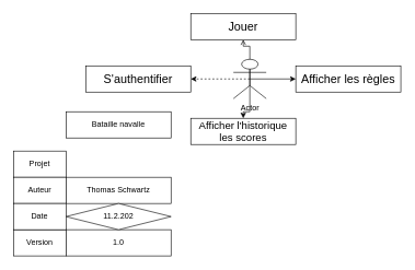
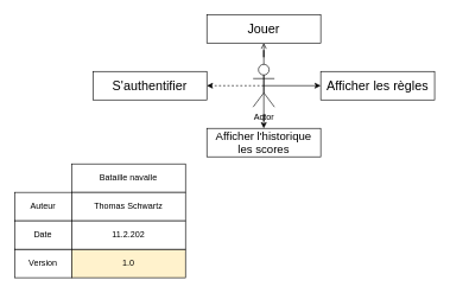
  <mxCell id="0" />
  <mxCell id="1" parent="0" />
  <mxCell id="2" style="edgeStyle=orthogonalEdgeStyle;rounded=0;orthogonalLoop=1;jettySize=auto;html=1;exitX=0.5;exitY=0.5;exitDx=0;exitDy=0;exitPerimeter=0;entryX=1;entryY=0.5;entryDx=0;entryDy=0;dashed=1;" edge="1" parent="1" source="6" target="7"><mxGeometry relative="1" as="geometry" /></mxCell>
  <mxCell id="3" style="edgeStyle=orthogonalEdgeStyle;rounded=0;orthogonalLoop=1;jettySize=auto;html=1;exitX=0.5;exitY=0.5;exitDx=0;exitDy=0;exitPerimeter=0;entryX=0.5;entryY=1;entryDx=0;entryDy=0;endArrow=open;" edge="1" parent="1" source="6" target="8"><mxGeometry relative="1" as="geometry" /></mxCell>
  <mxCell id="4" style="edgeStyle=orthogonalEdgeStyle;rounded=0;orthogonalLoop=1;jettySize=auto;html=1;exitX=0.5;exitY=0.5;exitDx=0;exitDy=0;exitPerimeter=0;entryX=0.5;entryY=0;entryDx=0;entryDy=0;" edge="1" parent="1" source="6" target="9"><mxGeometry relative="1" as="geometry" /></mxCell>
  <mxCell id="5" style="edgeStyle=orthogonalEdgeStyle;rounded=0;orthogonalLoop=1;jettySize=auto;html=1;exitX=0.5;exitY=0.5;exitDx=0;exitDy=0;exitPerimeter=0;entryX=0;entryY=0.5;entryDx=0;entryDy=0;" edge="1" parent="1" source="6" target="18"><mxGeometry relative="1" as="geometry" /></mxCell>
- <mxCell id="6" value="Actor" style="shape=umlActor;verticalLabelPosition=bottom;verticalAlign=top;html=1;outlineConnect=0;" vertex="1" parent="1"><mxGeometry x="355" y="90" width="50" height="60" as="geometry" /></mxCell>
+ <mxCell id="6" value="Actor" style="shape=umlActor;verticalLabelPosition=bottom;verticalAlign=top;html=1;outlineConnect=0;" vertex="1" parent="1"><mxGeometry x="355" y="90" width="30" height="60" as="geometry" /></mxCell>
  <mxCell id="7" value="&lt;font style=&quot;font-size: 18px&quot;&gt;S'authentifier&lt;/font&gt;" style="rounded=0;whiteSpace=wrap;html=1;" vertex="1" parent="1"><mxGeometry x="130" y="100" width="160" height="40" as="geometry" /></mxCell>
  <mxCell id="8" value="&lt;font style=&quot;font-size: 18px&quot;&gt;Jouer&lt;/font&gt;" style="rounded=0;whiteSpace=wrap;html=1;" vertex="1" parent="1"><mxGeometry x="290" y="20" width="160" height="40" as="geometry" /></mxCell>
  <mxCell id="9" value="&lt;font style=&quot;font-size: 16px&quot;&gt;Afficher l'historique les scores&lt;/font&gt;" style="rounded=0;whiteSpace=wrap;html=1;" vertex="1" parent="1"><mxGeometry x="290" y="180" width="160" height="40" as="geometry" /></mxCell>
- <mxCell id="10" value="Projet" style="rounded=0;whiteSpace=wrap;html=1;" vertex="1" parent="1"><mxGeometry x="20" y="230" width="80" height="40" as="geometry" /></mxCell>
- <mxCell id="11" value="Bataille navalle" style="rounded=0;whiteSpace=wrap;html=1;" vertex="1" parent="1"><mxGeometry x="100" y="170" width="160" height="40" as="geometry" /></mxCell>
+ <mxCell id="11" value="Bataille navalle" style="rounded=0;whiteSpace=wrap;html=1;" vertex="1" parent="1"><mxGeometry x="100" y="230" width="160" height="40" as="geometry" /></mxCell>
  <mxCell id="12" value="Auteur" style="rounded=0;whiteSpace=wrap;html=1;" vertex="1" parent="1"><mxGeometry x="20" y="270" width="80" height="40" as="geometry" /></mxCell>
  <mxCell id="13" value="Thomas Schwartz" style="rounded=0;whiteSpace=wrap;html=1;" vertex="1" parent="1"><mxGeometry x="100" y="270" width="160" height="40" as="geometry" /></mxCell>
  <mxCell id="14" value="Version" style="rounded=0;whiteSpace=wrap;html=1;" vertex="1" parent="1"><mxGeometry x="20" y="350" width="80" height="40" as="geometry" /></mxCell>
  <mxCell id="15" value="Date" style="rounded=0;whiteSpace=wrap;html=1;" vertex="1" parent="1"><mxGeometry x="20" y="310" width="80" height="40" as="geometry" /></mxCell>
- <mxCell id="16" value="1.0" style="rounded=0;whiteSpace=wrap;html=1;" vertex="1" parent="1"><mxGeometry x="100" y="350" width="160" height="40" as="geometry" /></mxCell>
- <mxCell id="17" value="11.2.202" style="rhombus;whiteSpace=wrap;html=1;" vertex="1" parent="1"><mxGeometry x="100" y="310" width="160" height="40" as="geometry" /></mxCell>
+ <mxCell id="16" value="1.0" style="rounded=0;whiteSpace=wrap;html=1;fillColor=#fff2cc;" vertex="1" parent="1"><mxGeometry x="100" y="350" width="160" height="40" as="geometry" /></mxCell>
+ <mxCell id="17" value="11.2.202" style="rounded=0;whiteSpace=wrap;html=1;" vertex="1" parent="1"><mxGeometry x="100" y="310" width="160" height="40" as="geometry" /></mxCell>
  <mxCell id="18" value="&lt;font style=&quot;font-size: 18px&quot;&gt;Afficher les règles&lt;/font&gt;" style="rounded=0;whiteSpace=wrap;html=1;" vertex="1" parent="1"><mxGeometry x="450" y="100" width="160" height="40" as="geometry" /></mxCell>
